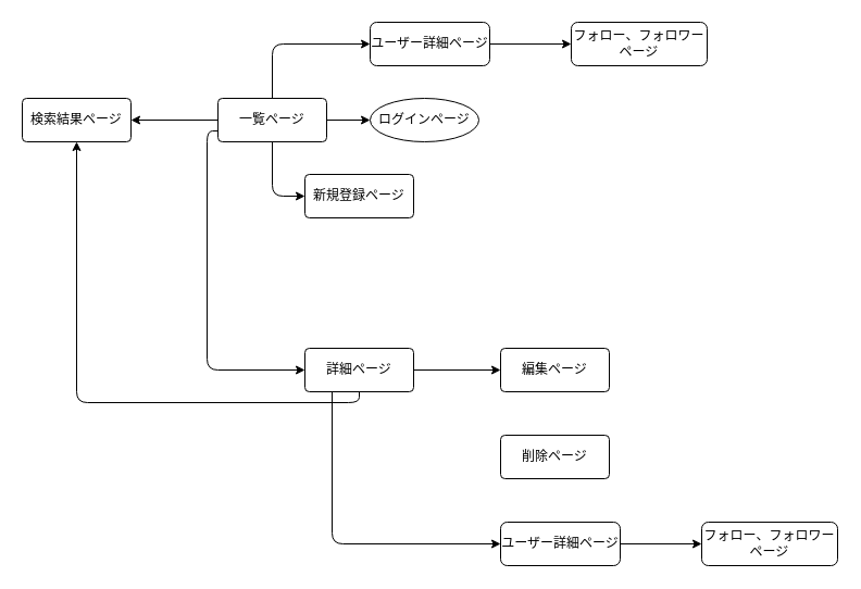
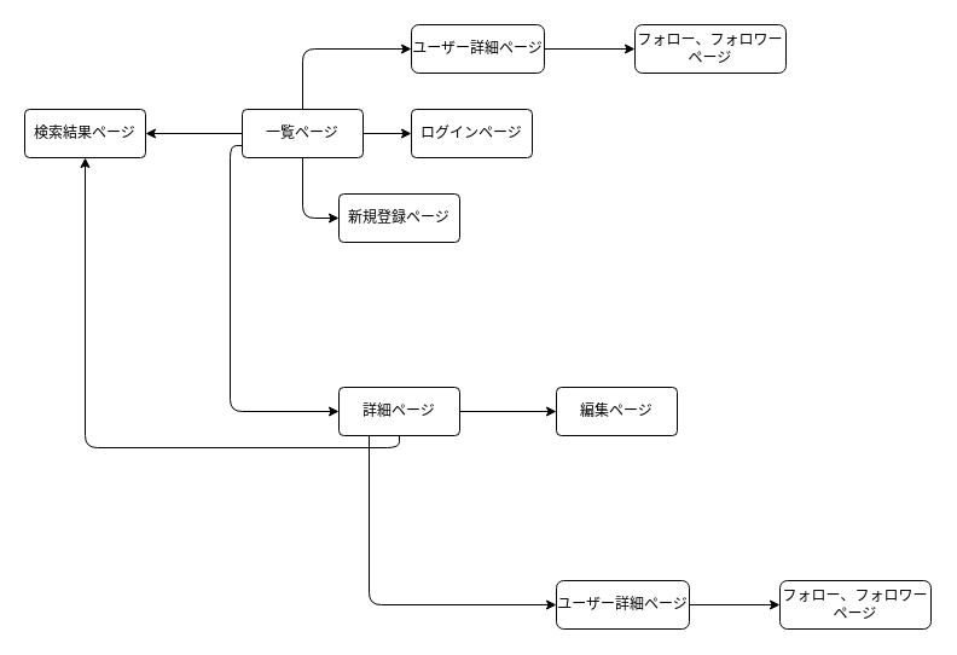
  <mxCell id="0" />
  <mxCell id="1" parent="0" />
  <mxCell id="2" style="edgeStyle=none;html=1;exitX=1;exitY=0.5;exitDx=0;exitDy=0;entryX=0;entryY=0.5;entryDx=0;entryDy=0;" parent="1" source="7" target="9" edge="1"><mxGeometry relative="1" as="geometry" /></mxCell>
  <mxCell id="3" style="edgeStyle=orthogonalEdgeStyle;html=1;exitX=0.5;exitY=1;exitDx=0;exitDy=0;entryX=0;entryY=0.5;entryDx=0;entryDy=0;" parent="1" source="7" target="8" edge="1"><mxGeometry relative="1" as="geometry" /></mxCell>
  <mxCell id="4" style="edgeStyle=orthogonalEdgeStyle;html=1;exitX=0;exitY=0.75;exitDx=0;exitDy=0;entryX=0;entryY=0.5;entryDx=0;entryDy=0;" parent="1" source="7" target="13" edge="1"><mxGeometry relative="1" as="geometry" /></mxCell>
  <mxCell id="5" style="edgeStyle=orthogonalEdgeStyle;html=1;exitX=0.5;exitY=0;exitDx=0;exitDy=0;entryX=0;entryY=0.5;entryDx=0;entryDy=0;" parent="1" source="7" target="19" edge="1"><mxGeometry relative="1" as="geometry" /></mxCell>
  <mxCell id="6" style="edgeStyle=none;html=1;exitX=0;exitY=0.5;exitDx=0;exitDy=0;entryX=1;entryY=0.5;entryDx=0;entryDy=0;" parent="1" source="7" target="20" edge="1"><mxGeometry relative="1" as="geometry" /></mxCell>
  <mxCell id="7" value="一覧ページ" style="rounded=1;arcSize=10;whiteSpace=wrap;html=1;align=center;" parent="1" vertex="1"><mxGeometry x="200" y="90" width="100" height="40" as="geometry" /></mxCell>
  <mxCell id="8" value="新規登録ページ" style="rounded=1;arcSize=10;whiteSpace=wrap;html=1;align=center;" parent="1" vertex="1"><mxGeometry x="280" y="160" width="100" height="40" as="geometry" /></mxCell>
- <mxCell id="9" value="ログインページ" style="ellipse;arcSize=10;whiteSpace=wrap;html=1;align=center;" parent="1" vertex="1"><mxGeometry x="340" y="90" width="100" height="40" as="geometry" /></mxCell>
+ <mxCell id="9" value="ログインページ" style="rounded=1;arcSize=10;whiteSpace=wrap;html=1;align=center;" parent="1" vertex="1"><mxGeometry x="340" y="90" width="100" height="40" as="geometry" /></mxCell>
  <mxCell id="10" style="edgeStyle=none;html=1;exitX=1;exitY=0.5;exitDx=0;exitDy=0;" parent="1" source="13" target="14" edge="1"><mxGeometry relative="1" as="geometry" /></mxCell>
  <mxCell id="11" style="edgeStyle=orthogonalEdgeStyle;html=1;exitX=0.25;exitY=1;exitDx=0;exitDy=0;entryX=0;entryY=0.5;entryDx=0;entryDy=0;" parent="1" source="13" target="17" edge="1"><mxGeometry relative="1" as="geometry" /></mxCell>
  <mxCell id="12" style="edgeStyle=orthogonalEdgeStyle;html=1;exitX=0.5;exitY=1;exitDx=0;exitDy=0;" parent="1" source="13" target="20" edge="1"><mxGeometry relative="1" as="geometry" /></mxCell>
  <mxCell id="13" value="詳細ページ" style="rounded=1;arcSize=10;whiteSpace=wrap;html=1;align=center;" parent="1" vertex="1"><mxGeometry x="280" y="320" width="100" height="40" as="geometry" /></mxCell>
  <mxCell id="14" value="編集ページ" style="rounded=1;arcSize=10;whiteSpace=wrap;html=1;align=center;" parent="1" vertex="1"><mxGeometry x="460" y="320" width="100" height="40" as="geometry" /></mxCell>
- <mxCell id="15" value="削除ページ" style="rounded=1;arcSize=10;whiteSpace=wrap;html=1;align=center;" parent="1" vertex="1"><mxGeometry x="460" y="400" width="100" height="40" as="geometry" /></mxCell>
  <mxCell id="16" value="" style="edgeStyle=none;html=1;" edge="1" parent="1" source="17" target="22"><mxGeometry relative="1" as="geometry" /></mxCell>
  <mxCell id="17" value="ユーザー詳細ページ" style="rounded=1;whiteSpace=wrap;html=1;" parent="1" vertex="1"><mxGeometry x="460" y="480" width="110" height="40" as="geometry" /></mxCell>
  <mxCell id="18" value="" style="edgeStyle=none;html=1;" edge="1" parent="1" source="19" target="21"><mxGeometry relative="1" as="geometry" /></mxCell>
  <mxCell id="19" value="ユーザー詳細ページ" style="rounded=1;whiteSpace=wrap;html=1;" parent="1" vertex="1"><mxGeometry x="340" y="20" width="110" height="40" as="geometry" /></mxCell>
  <mxCell id="20" value="検索結果ページ" style="rounded=1;arcSize=10;whiteSpace=wrap;html=1;align=center;" parent="1" vertex="1"><mxGeometry x="20" y="90" width="100" height="40" as="geometry" /></mxCell>
  <mxCell id="21" value="フォロー、フォロワーページ" style="rounded=1;whiteSpace=wrap;html=1;" vertex="1" parent="1"><mxGeometry x="525" y="20" width="125" height="40" as="geometry" /></mxCell>
  <mxCell id="22" value="&lt;span&gt;フォロー、フォロワーページ&lt;/span&gt;" style="whiteSpace=wrap;html=1;rounded=1;" vertex="1" parent="1"><mxGeometry x="645" y="480" width="125" height="40" as="geometry" /></mxCell>
